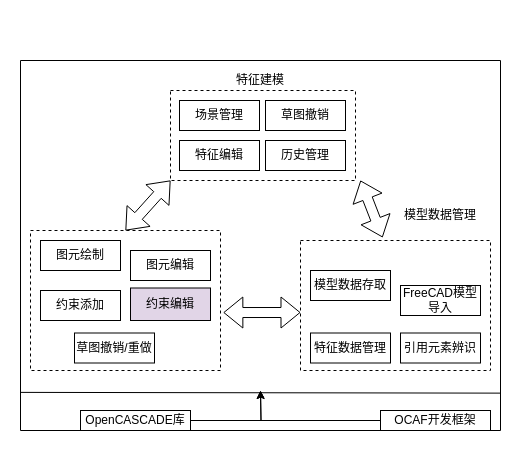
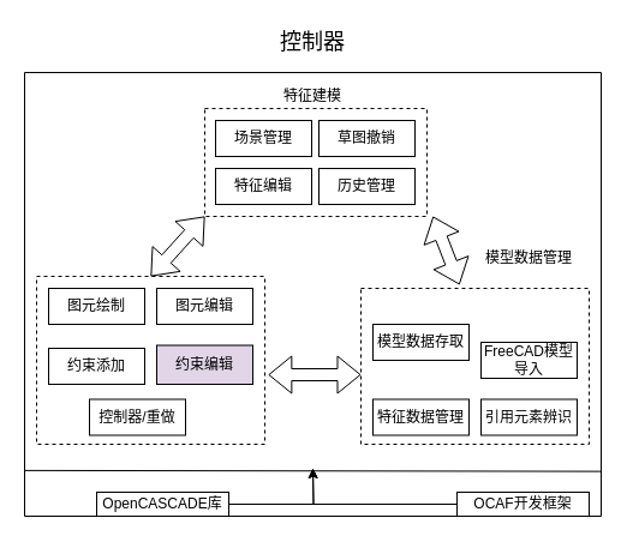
  <mxCell id="0" />
  <mxCell id="1" parent="0" />
  <mxCell id="2" value="" style="swimlane;startSize=0;" parent="1" vertex="1"><mxGeometry x="20" y="60" width="480" height="370" as="geometry"><mxRectangle x="10" y="300" width="50" height="40" as="alternateBounds" /></mxGeometry></mxCell>
  <mxCell id="3" value="" style="rounded=0;whiteSpace=wrap;html=1;dashed=1;" parent="2" vertex="1"><mxGeometry x="150" y="30" width="185" height="90" as="geometry" /></mxCell>
  <mxCell id="4" value="场景管理" style="rounded=0;whiteSpace=wrap;html=1;" parent="2" vertex="1"><mxGeometry x="159" y="40" width="80" height="30" as="geometry" /></mxCell>
  <mxCell id="5" value="历史管理" style="rounded=0;whiteSpace=wrap;html=1;" parent="2" vertex="1"><mxGeometry x="245" y="80" width="80" height="30" as="geometry" /></mxCell>
  <mxCell id="6" value="草图撤销" style="rounded=0;whiteSpace=wrap;html=1;" parent="2" vertex="1"><mxGeometry x="245" y="40" width="80" height="30" as="geometry" /></mxCell>
  <mxCell id="7" value="特征编辑" style="rounded=0;whiteSpace=wrap;html=1;" parent="2" vertex="1"><mxGeometry x="159" y="80" width="80" height="30" as="geometry" /></mxCell>
  <mxCell id="8" value="模型数据管理" style="text;html=1;strokeColor=none;fillColor=none;align=center;verticalAlign=middle;whiteSpace=wrap;rounded=0;" parent="2" vertex="1"><mxGeometry x="380" y="140" width="80" height="30" as="geometry" /></mxCell>
  <mxCell id="9" value="特征建模" style="text;html=1;strokeColor=none;fillColor=none;align=center;verticalAlign=middle;whiteSpace=wrap;rounded=0;" parent="2" vertex="1"><mxGeometry x="200" width="80" height="40" as="geometry" /></mxCell>
  <mxCell id="10" value="" style="rounded=0;whiteSpace=wrap;html=1;dashed=1;" parent="2" vertex="1"><mxGeometry x="10" y="170" width="190" height="140" as="geometry" /></mxCell>
  <mxCell id="11" value="图元绘制" style="rounded=0;whiteSpace=wrap;html=1;" parent="2" vertex="1"><mxGeometry x="20" y="180" width="80" height="30" as="geometry" /></mxCell>
- <mxCell id="12" value="图元编辑" style="rounded=0;whiteSpace=wrap;html=1;" parent="2" vertex="1"><mxGeometry x="110" y="190" width="80" height="30" as="geometry" /></mxCell>
+ <mxCell id="12" value="图元编辑" style="rounded=0;whiteSpace=wrap;html=1;" parent="2" vertex="1"><mxGeometry x="110" y="180" width="80" height="30" as="geometry" /></mxCell>
  <mxCell id="13" value="约束添加" style="rounded=0;whiteSpace=wrap;html=1;" parent="2" vertex="1"><mxGeometry x="20" y="230" width="80" height="30" as="geometry" /></mxCell>
  <mxCell id="14" value="约束编辑" style="rounded=0;whiteSpace=wrap;html=1;fillColor=#e1d5e7;" parent="2" vertex="1"><mxGeometry x="110" y="227.5" width="80" height="32.5" as="geometry" /></mxCell>
- <mxCell id="15" value="草图撤销/重做" style="rounded=0;whiteSpace=wrap;html=1;" parent="2" vertex="1"><mxGeometry x="54" y="272.5" width="80" height="30" as="geometry" /></mxCell>
+ <mxCell id="15" value="控制器/重做" style="rounded=0;whiteSpace=wrap;html=1;" parent="2" vertex="1"><mxGeometry x="54" y="272.5" width="80" height="30" as="geometry" /></mxCell>
  <mxCell id="16" value="" style="rounded=0;whiteSpace=wrap;html=1;dashed=1;" parent="2" vertex="1"><mxGeometry x="280" y="180" width="190" height="130" as="geometry" /></mxCell>
  <mxCell id="17" value="模型数据存取" style="rounded=0;whiteSpace=wrap;html=1;" parent="2" vertex="1"><mxGeometry x="290" y="210" width="80" height="30" as="geometry" /></mxCell>
  <mxCell id="18" value="FreeCAD模型导入" style="rounded=0;whiteSpace=wrap;html=1;" parent="2" vertex="1"><mxGeometry x="380" y="225" width="80" height="30" as="geometry" /></mxCell>
  <mxCell id="19" style="edgeStyle=orthogonalEdgeStyle;rounded=0;orthogonalLoop=1;jettySize=auto;html=1;exitX=0.5;exitY=1;exitDx=0;exitDy=0;" parent="2" source="12" target="12" edge="1"><mxGeometry relative="1" as="geometry" /></mxCell>
  <mxCell id="20" value="特征数据管理" style="rounded=0;whiteSpace=wrap;html=1;" parent="2" vertex="1"><mxGeometry x="290" y="272.5" width="80" height="30" as="geometry" /></mxCell>
  <mxCell id="21" value="引用元素辨识" style="rounded=0;whiteSpace=wrap;html=1;" parent="2" vertex="1"><mxGeometry x="380" y="272.5" width="80" height="30" as="geometry" /></mxCell>
  <mxCell id="22" style="edgeStyle=orthogonalEdgeStyle;rounded=0;orthogonalLoop=1;jettySize=auto;html=1;" parent="2" source="23" edge="1"><mxGeometry relative="1" as="geometry"><mxPoint x="240" y="330" as="targetPoint" /></mxGeometry></mxCell>
  <mxCell id="23" value="OpenCASCADE库" style="rounded=0;whiteSpace=wrap;html=1;" parent="2" vertex="1"><mxGeometry x="60" y="350" width="110" height="20" as="geometry" /></mxCell>
  <mxCell id="24" style="edgeStyle=orthogonalEdgeStyle;rounded=0;orthogonalLoop=1;jettySize=auto;html=1;" parent="2" source="25" edge="1"><mxGeometry relative="1" as="geometry"><mxPoint x="240" y="330" as="targetPoint" /></mxGeometry></mxCell>
  <mxCell id="25" value="OCAF开发框架" style="rounded=0;whiteSpace=wrap;html=1;" parent="2" vertex="1"><mxGeometry x="360" y="350" width="110" height="20" as="geometry" /></mxCell>
  <mxCell id="26" value="" style="shape=flexArrow;endArrow=classic;startArrow=classic;html=1;rounded=0;exitX=1.015;exitY=0.586;exitDx=0;exitDy=0;exitPerimeter=0;" parent="2" source="10" edge="1"><mxGeometry width="100" height="100" relative="1" as="geometry"><mxPoint x="200" y="250" as="sourcePoint" /><mxPoint x="280" y="252" as="targetPoint" /></mxGeometry></mxCell>
  <mxCell id="27" value="" style="shape=flexArrow;endArrow=classic;startArrow=classic;html=1;rounded=0;exitX=0.432;exitY=-0.024;exitDx=0;exitDy=0;exitPerimeter=0;" parent="2" source="16" edge="1"><mxGeometry width="100" height="100" relative="1" as="geometry"><mxPoint x="340" y="170" as="sourcePoint" /><mxPoint x="340" y="120" as="targetPoint" /></mxGeometry></mxCell>
  <mxCell id="28" value="" style="shape=flexArrow;endArrow=classic;startArrow=classic;html=1;rounded=0;exitX=0.5;exitY=0;exitDx=0;exitDy=0;entryX=0;entryY=1;entryDx=0;entryDy=0;" parent="2" source="10" target="3" edge="1"><mxGeometry width="100" height="100" relative="1" as="geometry"><mxPoint x="20" y="190" as="sourcePoint" /><mxPoint x="120" y="90" as="targetPoint" /></mxGeometry></mxCell>
+ <mxCell id="29" value="&lt;font style=&quot;font-size: 18px;&quot;&gt;控制器&lt;/font&gt;" style="text;html=1;strokeColor=none;fillColor=none;align=center;verticalAlign=middle;whiteSpace=wrap;rounded=0;" parent="1" vertex="1"><mxGeometry x="230" y="20" width="60" height="30" as="geometry" /></mxCell>
  <mxCell id="30" value="" style="endArrow=none;html=1;rounded=0;exitX=0;exitY=0.897;exitDx=0;exitDy=0;exitPerimeter=0;entryX=0.999;entryY=0.899;entryDx=0;entryDy=0;entryPerimeter=0;" parent="1" source="2" target="2" edge="1"><mxGeometry width="50" height="50" relative="1" as="geometry"><mxPoint x="20" y="389" as="sourcePoint" /><mxPoint x="490" y="390" as="targetPoint" /></mxGeometry></mxCell>
